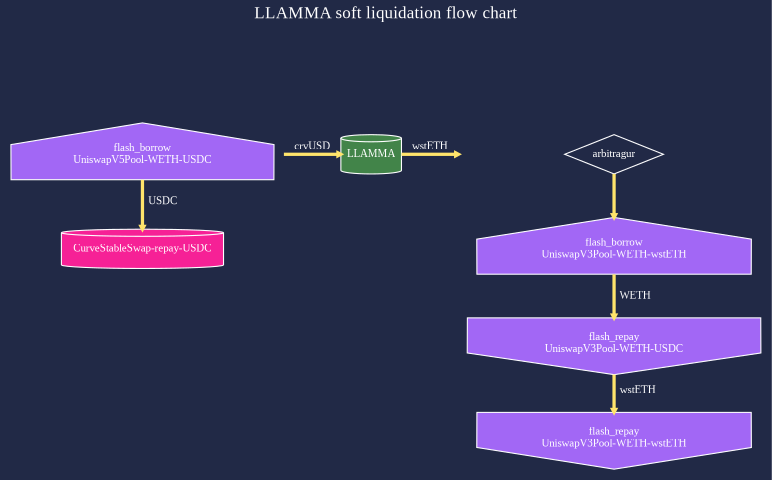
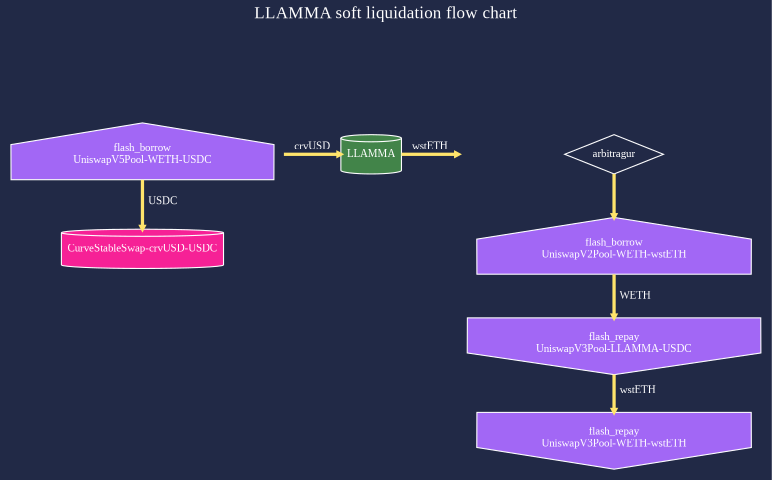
  strict digraph {
    bgcolor="#212946"
    cluster=true
    compound=true
    fontcolor=white
    fontname="Liberation Serif"
    fontsize=32
    label="LLAMMA soft liquidation flow chart\n\n"
    labelloc=t
    rankdir=TB
    node [color="#fefeff" fillcolor="#A267F5" fixedsize=False fontcolor=white fontname="Liberation Serif" fontsize=20 margin=0.15 penwidth=2 shape=house style="filled,setlinewidth(3)"]
    edge [arrowsize=0.5 color="#ffe46b" fontcolor="#fefeff" fontname="Liberation Serif" fontsize=20 minlen=1.5 penwidth=6 style="filled,setlinewidth(3)" weight=10]
    n1 [height=1 label="flash_borrow\nUniswapV5Pool-WETH-USDC" width=1.5]
-   n2 [fillcolor="#f62196" height=1 label="CurveStableSwap-repay-USDC" shape=cylinder width=1.5]
+   n2 [fillcolor="#f62196" height=1 label="CurveStableSwap-crvUSD-USDC" shape=cylinder width=1.5]
    n3 [fillcolor="#428449" height=1 label=LLAMMA shape=cylinder width=1.5]
    llamma_right_arrow [fillcolor=transparent fixedsize=true height=0 shape=point style=invis width=1.5]
    llamma_left_arrow [fillcolor=transparent fixedsize=true height=0 shape=point style=invis width=1.5]
    n6 [fillcolor=transparent height=1 label=arbitragur shape=diamond width=1.5]
-   n7 [height=1 label="flash_borrow\nUniswapV3Pool-WETH-wstETH" width=1.5]
-   n8 [height=1 label="flash_repay\nUniswapV3Pool-WETH-USDC" shape=invhouse width=1.5]
+   n7 [height=1 label="flash_borrow\nUniswapV2Pool-WETH-wstETH" width=1.5]
+   n8 [height=1 label="flash_repay\nUniswapV3Pool-LLAMMA-USDC" shape=invhouse width=1.5]
    n9 [height=1 label="flash_repay\nUniswapV3Pool-WETH-wstETH" shape=invhouse width=1.5]
    subgraph sub_1 {
      color="#fefeff"
      fillcolor=transparent
      label="Token in"
      penwidth=2
      n1
      n2
    }
    subgraph sub_2 {
      cluster=false
      color="#fefeff"
      fillcolor=transparent
      label="Soft-Liquidation"
      penwidth=2
      rank=same
      n3
      llamma_right_arrow
      llamma_left_arrow
    }
    subgraph sub_3 {
      color="#fefeff"
      fillcolor=transparent
      label="Token out"
      penwidth=2
      n6
      n7
      n8
      n9
    }
    n1 -> n2 [label="  USDC  "]
    n3 -> llamma_right_arrow [label="  wstETH  "]
    llamma_left_arrow -> n3 [label="  crvUSD  "]
    n6 -> n7 [label="    "]
    n7 -> n8 [label="  WETH  "]
    n8 -> n9 [label="  wstETH  "]
  }
